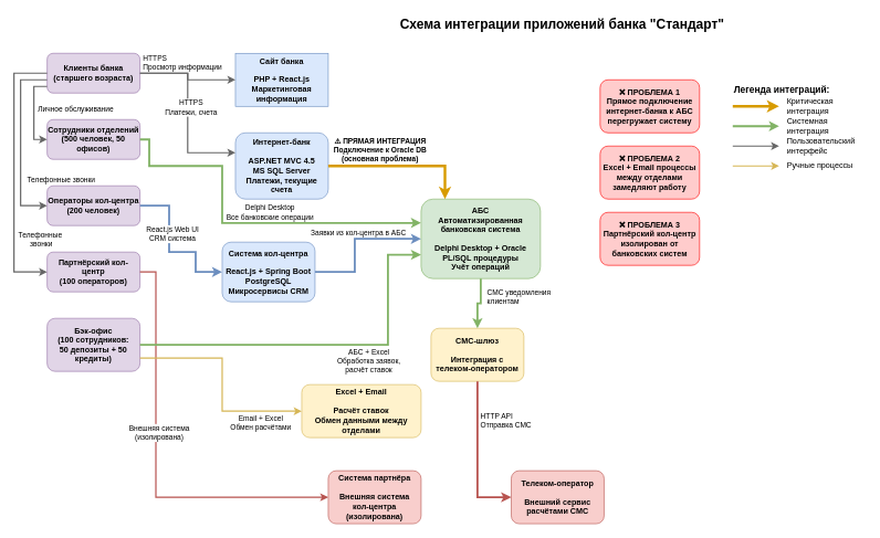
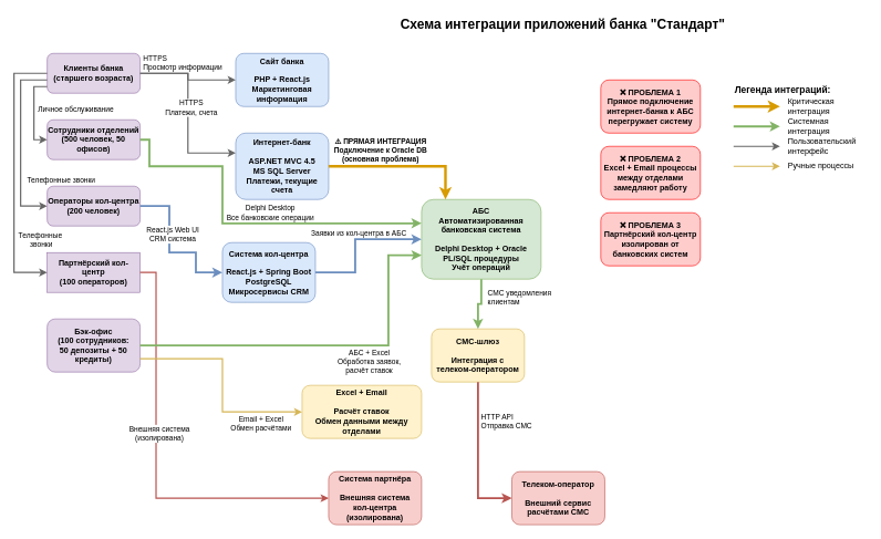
  <mxCell id="0" />
  <mxCell id="1" parent="0" />
  <mxCell id="2" value="Схема интеграции приложений банка &quot;Стандарт&quot;" style="text;html=1;strokeColor=none;fillColor=none;align=center;verticalAlign=middle;whiteSpace=wrap;rounded=0;fontSize=20;fontStyle=1;" parent="1" vertex="1"><mxGeometry x="597" y="20" width="500" height="30" as="geometry" /></mxCell>
  <mxCell id="3" value="Клиенты банка&lt;br&gt;(старшего возраста)" style="rounded=1;whiteSpace=wrap;html=1;fillColor=#e1d5e7;strokeColor=#9673a6;fontStyle=1;" parent="1" vertex="1"><mxGeometry x="70" y="80" width="140" height="60" as="geometry" /></mxCell>
  <mxCell id="4" value="Сотрудники отделений&lt;br&gt;(500 человек, 50 офисов)" style="rounded=1;whiteSpace=wrap;html=1;fillColor=#e1d5e7;strokeColor=#9673a6;fontStyle=1;" parent="1" vertex="1"><mxGeometry x="70" y="180" width="140" height="60" as="geometry" /></mxCell>
  <mxCell id="5" value="Операторы кол-центра&lt;br&gt;(200 человек)" style="rounded=1;whiteSpace=wrap;html=1;fillColor=#e1d5e7;strokeColor=#9673a6;fontStyle=1;" parent="1" vertex="1"><mxGeometry x="70" y="280" width="140" height="60" as="geometry" /></mxCell>
- <mxCell id="6" value="Партнёрский кол-центр&lt;br&gt;(100 операторов)" style="rounded=1;whiteSpace=wrap;html=1;fillColor=#e1d5e7;strokeColor=#9673a6;fontStyle=1;" parent="1" vertex="1"><mxGeometry x="70" y="380" width="140" height="60" as="geometry" /></mxCell>
+ <mxCell id="6" value="Партнёрский кол-центр&lt;br&gt;(100 операторов)" style="whiteSpace=wrap;html=1;fillColor=#e1d5e7;strokeColor=#9673a6;fontStyle=1;rounded=0;" parent="1" vertex="1"><mxGeometry x="70" y="380" width="140" height="60" as="geometry" /></mxCell>
  <mxCell id="7" value="Бэк-офис&lt;br&gt;(100 сотрудников:&lt;br&gt;50 депозиты + 50 кредиты)" style="rounded=1;whiteSpace=wrap;html=1;fillColor=#e1d5e7;strokeColor=#9673a6;fontStyle=1;" parent="1" vertex="1"><mxGeometry x="70" y="480" width="140" height="80" as="geometry" /></mxCell>
- <mxCell id="8" value="Сайт банка&lt;br&gt;&lt;br&gt;PHP + React.js&lt;br&gt;Маркетинговая информация" style="whiteSpace=wrap;html=1;fillColor=#dae8fc;strokeColor=#6c8ebf;fontStyle=1;rounded=0;" parent="1" vertex="1"><mxGeometry x="354" y="80" width="140" height="80" as="geometry" /></mxCell>
+ <mxCell id="8" value="Сайт банка&lt;br&gt;&lt;br&gt;PHP + React.js&lt;br&gt;Маркетинговая информация" style="rounded=1;whiteSpace=wrap;html=1;fillColor=#dae8fc;strokeColor=#6c8ebf;fontStyle=1;" parent="1" vertex="1"><mxGeometry x="354" y="80" width="140" height="80" as="geometry" /></mxCell>
  <mxCell id="9" value="Интернет-банк&lt;br&gt;&lt;br&gt;ASP.NET MVC 4.5&lt;br&gt;MS SQL Server&lt;br&gt;Платежи, текущие счета" style="rounded=1;whiteSpace=wrap;html=1;fillColor=#dae8fc;strokeColor=#6c8ebf;fontStyle=1;" parent="1" vertex="1"><mxGeometry x="354" y="200" width="140" height="100" as="geometry" /></mxCell>
  <mxCell id="10" value="Система кол-центра&lt;br&gt;&lt;br&gt;React.js + Spring Boot&lt;br&gt;PostgreSQL&lt;br&gt;Микросервисы CRM" style="rounded=1;whiteSpace=wrap;html=1;fillColor=#dae8fc;strokeColor=#6c8ebf;fontStyle=1;" parent="1" vertex="1"><mxGeometry x="334" y="365" width="140" height="90" as="geometry" /></mxCell>
  <mxCell id="11" value="АБС&lt;br&gt;Автоматизированная&lt;br&gt;банковская система&lt;br&gt;&lt;br&gt;Delphi Desktop + Oracle&lt;br&gt;PL/SQL процедуры&lt;br&gt;Учёт операций" style="rounded=1;whiteSpace=wrap;html=1;fillColor=#d5e8d4;strokeColor=#82b366;fontStyle=1;" parent="1" vertex="1"><mxGeometry x="634" y="300" width="180" height="120" as="geometry" /></mxCell>
  <mxCell id="12" value="СМС-шлюз&lt;br&gt;&lt;br&gt;Интеграция с&lt;br&gt;телеком-оператором" style="rounded=1;whiteSpace=wrap;html=1;fillColor=#fff2cc;strokeColor=#d6b656;fontStyle=1;" parent="1" vertex="1"><mxGeometry x="649" y="495" width="140" height="80" as="geometry" /></mxCell>
  <mxCell id="13" value="Телеком-оператор&lt;br&gt;&lt;br&gt;Внешний сервис&lt;br&gt;расчётами СМС" style="rounded=1;whiteSpace=wrap;html=1;fillColor=#f8cecc;strokeColor=#b85450;fontStyle=1;" parent="1" vertex="1"><mxGeometry x="770" y="710" width="140" height="80" as="geometry" /></mxCell>
  <mxCell id="14" value="Система партнёра&lt;br&gt;&lt;br&gt;Внешняя система&lt;br&gt;кол-центра&lt;br&gt;(изолирована)" style="rounded=1;whiteSpace=wrap;html=1;fillColor=#f8cecc;strokeColor=#b85450;fontStyle=1;" parent="1" vertex="1"><mxGeometry x="494" y="710" width="140" height="80" as="geometry" /></mxCell>
  <mxCell id="15" value="Excel + Email&lt;br&gt;&lt;br&gt;Расчёт ставок&lt;br&gt;Обмен данными между&lt;br&gt;отделами" style="rounded=1;whiteSpace=wrap;html=1;fillColor=#fff2cc;strokeColor=#d6b656;fontStyle=1;" parent="1" vertex="1"><mxGeometry x="454" y="580" width="180" height="80" as="geometry" /></mxCell>
  <mxCell id="16" style="edgeStyle=orthogonalEdgeStyle;rounded=0;orthogonalLoop=1;jettySize=auto;html=1;entryX=0;entryY=0.5;entryDx=0;entryDy=0;strokeColor=#666666;strokeWidth=2;" parent="1" source="3" target="8" edge="1"><mxGeometry relative="1" as="geometry" /></mxCell>
  <mxCell id="17" value="HTTPS&#10;Просмотр информации" style="edgeLabel;html=1;align=left;verticalAlign=middle;resizable=0;points=[];" parent="16" vertex="1" connectable="0"><mxGeometry x="-0.1" y="-1" relative="1" as="geometry"><mxPoint x="-66" y="-18" as="offset" /></mxGeometry></mxCell>
  <mxCell id="18" style="edgeStyle=orthogonalEdgeStyle;rounded=0;orthogonalLoop=1;jettySize=auto;html=1;entryX=0;entryY=0.3;entryDx=0;entryDy=0;strokeColor=#666666;strokeWidth=2;" parent="1" source="3" target="9" edge="1"><mxGeometry relative="1" as="geometry" /></mxCell>
  <mxCell id="19" value="HTTPS&#10;Платежи, счета" style="edgeLabel;html=1;align=center;verticalAlign=middle;resizable=0;points=[];" parent="18" vertex="1" connectable="0"><mxGeometry x="-0.1" y="-1" relative="1" as="geometry"><mxPoint x="5" y="4" as="offset" /></mxGeometry></mxCell>
  <mxCell id="20" style="edgeStyle=orthogonalEdgeStyle;rounded=0;orthogonalLoop=1;jettySize=auto;html=1;entryX=0;entryY=0.5;entryDx=0;entryDy=0;strokeColor=#666666;strokeWidth=2;" parent="1" source="3" target="5" edge="1"><mxGeometry relative="1" as="geometry"><Array as="points"><mxPoint x="30" y="120" /><mxPoint x="30" y="310" /></Array></mxGeometry></mxCell>
  <mxCell id="21" value="Телефонные&amp;nbsp;&lt;div&gt;&lt;span style=&quot;background-color: light-dark(#ffffff, var(--ge-dark-color, #121212)); color: light-dark(rgb(0, 0, 0), rgb(255, 255, 255));&quot;&gt;звонки&lt;/span&gt;&lt;/div&gt;" style="edgeLabel;html=1;align=center;verticalAlign=middle;resizable=0;points=[];" parent="20" vertex="1" connectable="0"><mxGeometry x="-0.1" y="-1" relative="1" as="geometry"><mxPoint x="31" y="158" as="offset" /></mxGeometry></mxCell>
  <mxCell id="22" style="edgeStyle=orthogonalEdgeStyle;rounded=0;orthogonalLoop=1;jettySize=auto;html=1;entryX=0;entryY=0.5;entryDx=0;entryDy=0;strokeColor=#666666;strokeWidth=2;" parent="1" source="3" target="6" edge="1"><mxGeometry relative="1" as="geometry"><Array as="points"><mxPoint x="20" y="110" /><mxPoint x="20" y="410" /></Array></mxGeometry></mxCell>
  <mxCell id="23" value="Телефонные звонки" style="edgeLabel;html=1;align=center;verticalAlign=middle;resizable=0;points=[];" parent="22" vertex="1" connectable="0"><mxGeometry x="-0.1" y="-1" relative="1" as="geometry"><mxPoint x="71" y="30" as="offset" /></mxGeometry></mxCell>
  <mxCell id="24" style="edgeStyle=orthogonalEdgeStyle;rounded=0;orthogonalLoop=1;jettySize=auto;html=1;entryX=0;entryY=0.5;entryDx=0;entryDy=0;strokeColor=#666666;strokeWidth=2;" parent="1" source="3" target="4" edge="1"><mxGeometry relative="1" as="geometry"><Array as="points"><mxPoint x="50" y="130" /><mxPoint x="50" y="210" /></Array></mxGeometry></mxCell>
  <mxCell id="25" value="Личное обслуживание" style="edgeLabel;html=1;align=center;verticalAlign=middle;resizable=0;points=[];" parent="24" vertex="1" connectable="0"><mxGeometry x="-0.1" y="-1" relative="1" as="geometry"><mxPoint x="63" y="-1" as="offset" /></mxGeometry></mxCell>
  <mxCell id="26" style="edgeStyle=orthogonalEdgeStyle;rounded=0;orthogonalLoop=1;jettySize=auto;html=1;entryX=0;entryY=0.3;entryDx=0;entryDy=0;strokeColor=#82b366;strokeWidth=3;" parent="1" source="4" target="11" edge="1"><mxGeometry relative="1" as="geometry"><Array as="points"><mxPoint x="224" y="210" /><mxPoint x="224" y="250" /><mxPoint x="334" y="250" /><mxPoint x="334" y="336" /></Array></mxGeometry></mxCell>
  <mxCell id="27" value="Delphi Desktop&#10;Все банковские операции" style="edgeLabel;html=1;align=center;verticalAlign=middle;resizable=0;points=[];" parent="26" vertex="1" connectable="0"><mxGeometry x="-0.1" y="-1" relative="1" as="geometry"><mxPoint x="72" y="-15" as="offset" /></mxGeometry></mxCell>
  <mxCell id="28" style="edgeStyle=orthogonalEdgeStyle;rounded=0;orthogonalLoop=1;jettySize=auto;html=1;entryX=0;entryY=0.5;entryDx=0;entryDy=0;strokeColor=#6c8ebf;strokeWidth=3;" parent="1" source="5" target="10" edge="1"><mxGeometry relative="1" as="geometry"><Array as="points"><mxPoint x="254" y="310" /><mxPoint x="254" y="380" /><mxPoint x="294" y="380" /><mxPoint x="294" y="410" /></Array></mxGeometry></mxCell>
  <mxCell id="29" value="React.js Web UI&#10;CRM система" style="edgeLabel;html=1;align=center;verticalAlign=middle;resizable=0;points=[];textShadow=0;" parent="28" vertex="1" connectable="0"><mxGeometry x="-0.1" y="-1" relative="1" as="geometry"><mxPoint x="5" y="-15" as="offset" /></mxGeometry></mxCell>
  <mxCell id="30" style="edgeStyle=orthogonalEdgeStyle;rounded=0;orthogonalLoop=1;jettySize=auto;html=1;entryX=0;entryY=0.5;entryDx=0;entryDy=0;strokeColor=#b85450;strokeWidth=2;" parent="1" source="6" target="14" edge="1"><mxGeometry relative="1" as="geometry"><Array as="points"><mxPoint x="234" y="410" /><mxPoint x="234" y="750" /></Array></mxGeometry></mxCell>
  <mxCell id="31" value="Внешняя система&#10;(изолирована)" style="edgeLabel;html=1;align=center;verticalAlign=middle;resizable=0;points=[];" parent="30" vertex="1" connectable="0"><mxGeometry x="-0.1" y="-1" relative="1" as="geometry"><mxPoint x="5" y="-15" as="offset" /></mxGeometry></mxCell>
  <mxCell id="32" style="edgeStyle=orthogonalEdgeStyle;rounded=0;orthogonalLoop=1;jettySize=auto;html=1;entryX=0;entryY=0.7;entryDx=0;entryDy=0;strokeColor=#82b366;strokeWidth=3;" parent="1" source="7" target="11" edge="1"><mxGeometry relative="1" as="geometry"><Array as="points"><mxPoint x="584" y="520" /><mxPoint x="584" y="384" /></Array></mxGeometry></mxCell>
  <mxCell id="33" value="АБС + Excel&#10;Обработка заявок,&#10;расчёт ставок" style="edgeLabel;html=1;align=center;verticalAlign=middle;resizable=0;points=[];" parent="32" vertex="1" connectable="0"><mxGeometry x="-0.1" y="-1" relative="1" as="geometry"><mxPoint x="92" y="23" as="offset" /></mxGeometry></mxCell>
  <mxCell id="34" style="edgeStyle=orthogonalEdgeStyle;rounded=0;orthogonalLoop=1;jettySize=auto;html=1;entryX=0;entryY=0.5;entryDx=0;entryDy=0;strokeColor=#d6b656;strokeWidth=2;" parent="1" source="7" target="15" edge="1"><mxGeometry relative="1" as="geometry"><Array as="points"><mxPoint x="334" y="540" /><mxPoint x="334" y="620" /><mxPoint x="384" y="620" /></Array></mxGeometry></mxCell>
  <mxCell id="35" value="Email + Excel&#10;Обмен расчётами" style="edgeLabel;html=1;align=center;verticalAlign=middle;resizable=0;points=[];" parent="34" vertex="1" connectable="0"><mxGeometry x="-0.1" y="-1" relative="1" as="geometry"><mxPoint x="58" y="75" as="offset" /></mxGeometry></mxCell>
  <mxCell id="36" style="edgeStyle=orthogonalEdgeStyle;rounded=0;orthogonalLoop=1;jettySize=auto;html=1;entryX=0.2;entryY=0;entryDx=0;entryDy=0;strokeColor=#d79b00;strokeWidth=4;" parent="1" source="9" target="11" edge="1"><mxGeometry relative="1" as="geometry" /></mxCell>
  <mxCell id="37" value="⚠️ ПРЯМАЯ ИНТЕГРАЦИЯ&#10;Подключение к Oracle DB&#10;(основная проблема)" style="edgeLabel;html=1;align=center;verticalAlign=middle;resizable=0;points=[];fontSize=11;fontStyle=1;" parent="36" vertex="1" connectable="0"><mxGeometry x="-0.1" y="-1" relative="1" as="geometry"><mxPoint x="-25" y="-26" as="offset" /></mxGeometry></mxCell>
  <mxCell id="38" style="edgeStyle=orthogonalEdgeStyle;rounded=0;orthogonalLoop=1;jettySize=auto;html=1;entryX=0;entryY=0.5;entryDx=0;entryDy=0;strokeColor=#6c8ebf;strokeWidth=3;" parent="1" source="10" target="11" edge="1"><mxGeometry relative="1" as="geometry"><Array as="points"><mxPoint x="534" y="410" /><mxPoint x="534" y="360" /></Array></mxGeometry></mxCell>
  <mxCell id="39" value="Заявки из кол-центра в АБС" style="edgeLabel;html=1;align=left;verticalAlign=middle;resizable=0;points=[];labelBackgroundColor=none;" parent="38" vertex="1" connectable="0"><mxGeometry x="-0.1" y="-1" relative="1" as="geometry"><mxPoint x="-69" y="-25" as="offset" /></mxGeometry></mxCell>
  <mxCell id="40" style="edgeStyle=orthogonalEdgeStyle;rounded=0;orthogonalLoop=1;jettySize=auto;html=1;entryX=0.5;entryY=0;entryDx=0;entryDy=0;strokeColor=#82b366;strokeWidth=3;" parent="1" source="11" target="12" edge="1"><mxGeometry relative="1" as="geometry" /></mxCell>
  <mxCell id="41" value="СМС уведомления&#10;клиентам" style="edgeLabel;html=1;align=left;verticalAlign=middle;resizable=0;points=[];" parent="40" vertex="1" connectable="0"><mxGeometry x="-0.1" y="-1" relative="1" as="geometry"><mxPoint x="9" y="-9" as="offset" /></mxGeometry></mxCell>
  <mxCell id="42" style="edgeStyle=orthogonalEdgeStyle;rounded=0;orthogonalLoop=1;jettySize=auto;html=1;entryX=0;entryY=0.5;entryDx=0;entryDy=0;strokeColor=#b85450;strokeWidth=3;" parent="1" source="12" target="13" edge="1"><mxGeometry relative="1" as="geometry" /></mxCell>
  <mxCell id="43" value="HTTP API&#10;Отправка СМС" style="edgeLabel;html=1;align=left;verticalAlign=middle;resizable=0;points=[];" parent="42" vertex="1" connectable="0"><mxGeometry x="-0.1" y="-1" relative="1" as="geometry"><mxPoint x="4" y="-43" as="offset" /></mxGeometry></mxCell>
  <mxCell id="44" value="❌ ПРОБЛЕМА 1&#10;Прямое подключение&#10;интернет-банка к АБС&#10;перегружает систему" style="rounded=1;whiteSpace=wrap;html=1;fillColor=#ffcccc;strokeColor=#ff0000;fontStyle=1;" parent="1" vertex="1"><mxGeometry x="904" y="120" width="150" height="80" as="geometry" /></mxCell>
  <mxCell id="45" value="❌ ПРОБЛЕМА 2&#10;Excel + Email процессы&#10;между отделами&#10;замедляют работу" style="rounded=1;whiteSpace=wrap;html=1;fillColor=#ffcccc;strokeColor=#ff0000;fontStyle=1;" parent="1" vertex="1"><mxGeometry x="904" y="220" width="150" height="80" as="geometry" /></mxCell>
  <mxCell id="46" value="❌ ПРОБЛЕМА 3&#10;Партнёрский кол-центр&#10;изолирован от&#10;банковских систем" style="rounded=1;whiteSpace=wrap;html=1;fillColor=#ffcccc;strokeColor=#ff0000;fontStyle=1;" parent="1" vertex="1"><mxGeometry x="904" y="320" width="150" height="80" as="geometry" /></mxCell>
  <mxCell id="47" value="Легенда интеграций:" style="text;html=1;strokeColor=none;fillColor=none;align=left;verticalAlign=middle;whiteSpace=wrap;rounded=0;fontSize=14;fontStyle=1;" parent="1" vertex="1"><mxGeometry x="1104" y="120" width="150" height="30" as="geometry" /></mxCell>
  <mxCell id="48" value="" style="endArrow=classic;html=1;rounded=0;strokeColor=#d79b00;strokeWidth=4;" parent="1" edge="1"><mxGeometry width="50" height="50" relative="1" as="geometry"><mxPoint x="1104" y="160" as="sourcePoint" /><mxPoint x="1174" y="160" as="targetPoint" /></mxGeometry></mxCell>
  <mxCell id="49" value="Критическая интеграция" style="text;html=1;strokeColor=none;fillColor=none;align=left;verticalAlign=middle;whiteSpace=wrap;rounded=0;" parent="1" vertex="1"><mxGeometry x="1184" y="145" width="120" height="30" as="geometry" /></mxCell>
  <mxCell id="50" value="" style="endArrow=classic;html=1;rounded=0;strokeColor=#82b366;strokeWidth=3;" parent="1" edge="1"><mxGeometry width="50" height="50" relative="1" as="geometry"><mxPoint x="1104" y="190" as="sourcePoint" /><mxPoint x="1174" y="190" as="targetPoint" /></mxGeometry></mxCell>
  <mxCell id="51" value="Системная интеграция" style="text;html=1;strokeColor=none;fillColor=none;align=left;verticalAlign=middle;whiteSpace=wrap;rounded=0;" parent="1" vertex="1"><mxGeometry x="1184" y="175" width="120" height="30" as="geometry" /></mxCell>
  <mxCell id="52" value="" style="endArrow=classic;html=1;rounded=0;strokeColor=#666666;strokeWidth=2;" parent="1" edge="1"><mxGeometry width="50" height="50" relative="1" as="geometry"><mxPoint x="1104" y="220" as="sourcePoint" /><mxPoint x="1174" y="220" as="targetPoint" /></mxGeometry></mxCell>
  <mxCell id="53" value="Пользовательский интерфейс" style="text;html=1;strokeColor=none;fillColor=none;align=left;verticalAlign=middle;whiteSpace=wrap;rounded=0;" parent="1" vertex="1"><mxGeometry x="1184" y="205" width="120" height="30" as="geometry" /></mxCell>
  <mxCell id="54" value="" style="endArrow=classic;html=1;rounded=0;strokeColor=#d6b656;strokeWidth=2;" parent="1" edge="1"><mxGeometry width="50" height="50" relative="1" as="geometry"><mxPoint x="1104" y="250" as="sourcePoint" /><mxPoint x="1174" y="250" as="targetPoint" /></mxGeometry></mxCell>
  <mxCell id="55" value="Ручные процессы" style="text;html=1;strokeColor=none;fillColor=none;align=left;verticalAlign=middle;whiteSpace=wrap;rounded=0;" parent="1" vertex="1"><mxGeometry x="1184" y="235" width="120" height="30" as="geometry" /></mxCell>
